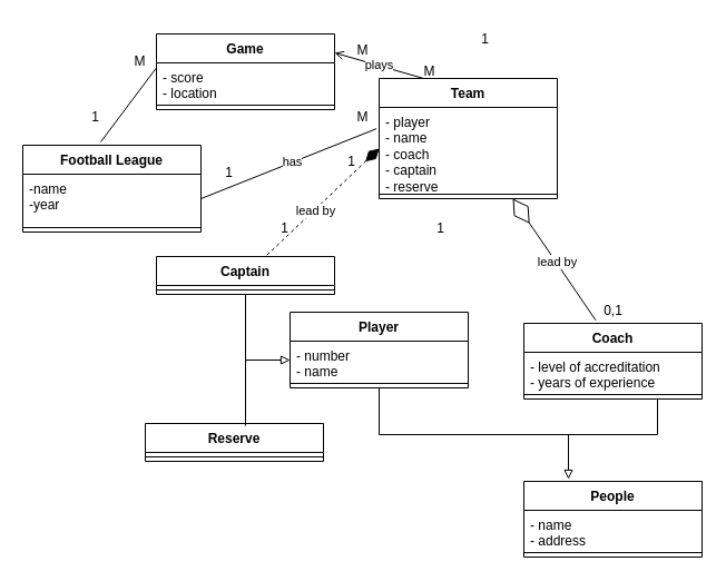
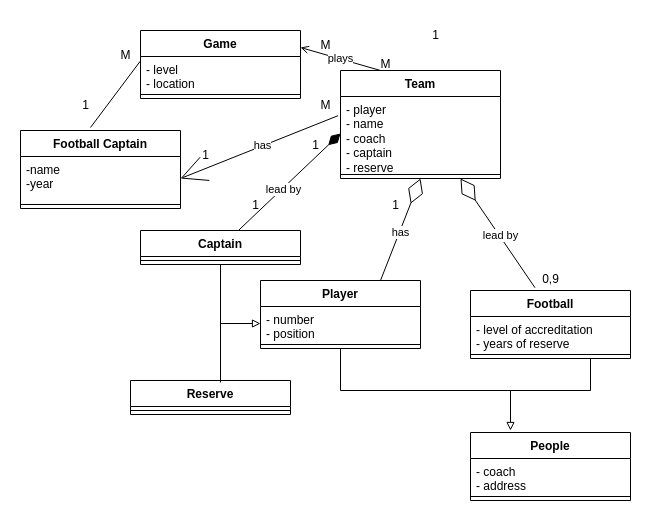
  <mxCell id="0" />
  <mxCell id="1" parent="0" />
- <mxCell id="2" value="Football League" style="swimlane;fontStyle=1;align=center;verticalAlign=top;childLayout=stackLayout;horizontal=1;startSize=26;horizontalStack=0;resizeParent=1;resizeParentMax=0;resizeLast=0;collapsible=1;marginBottom=0;whiteSpace=wrap;html=1;" parent="1" vertex="1"><mxGeometry x="20" y="130" width="160" height="78" as="geometry" /></mxCell>
+ <mxCell id="2" value="Football Captain" style="swimlane;fontStyle=1;align=center;verticalAlign=top;childLayout=stackLayout;horizontal=1;startSize=26;horizontalStack=0;resizeParent=1;resizeParentMax=0;resizeLast=0;collapsible=1;marginBottom=0;whiteSpace=wrap;html=1;" parent="1" vertex="1"><mxGeometry x="20" y="130" width="160" height="78" as="geometry" /></mxCell>
  <mxCell id="3" value="-name&lt;div&gt;-year&lt;/div&gt;" style="text;strokeColor=none;fillColor=none;align=left;verticalAlign=top;spacingLeft=4;spacingRight=4;overflow=hidden;rotatable=0;points=[[0,0.5],[1,0.5]];portConstraint=eastwest;whiteSpace=wrap;html=1;" parent="2" vertex="1"><mxGeometry y="26" width="160" height="44" as="geometry" /></mxCell>
  <mxCell id="4" value="" style="line;strokeWidth=1;fillColor=none;align=left;verticalAlign=middle;spacingTop=-1;spacingLeft=3;spacingRight=3;rotatable=0;labelPosition=right;points=[];portConstraint=eastwest;strokeColor=inherit;" parent="2" vertex="1"><mxGeometry y="70" width="160" height="8" as="geometry" /></mxCell>
  <mxCell id="5" value="Team" style="swimlane;fontStyle=1;align=center;verticalAlign=top;childLayout=stackLayout;horizontal=1;startSize=26;horizontalStack=0;resizeParent=1;resizeParentMax=0;resizeLast=0;collapsible=1;marginBottom=0;whiteSpace=wrap;html=1;" parent="1" vertex="1"><mxGeometry x="340" y="70" width="160" height="108" as="geometry" /></mxCell>
  <mxCell id="6" value="- player&lt;div&gt;- name&lt;/div&gt;&lt;div&gt;- coach&lt;/div&gt;&lt;div&gt;- captain&lt;/div&gt;&lt;div&gt;- reserve&lt;/div&gt;" style="text;strokeColor=none;fillColor=none;align=left;verticalAlign=top;spacingLeft=4;spacingRight=4;overflow=hidden;rotatable=0;points=[[0,0.5],[1,0.5]];portConstraint=eastwest;whiteSpace=wrap;html=1;" parent="5" vertex="1"><mxGeometry y="26" width="160" height="74" as="geometry" /></mxCell>
  <mxCell id="7" value="" style="line;strokeWidth=1;fillColor=none;align=left;verticalAlign=middle;spacingTop=-1;spacingLeft=3;spacingRight=3;rotatable=0;labelPosition=right;points=[];portConstraint=eastwest;strokeColor=inherit;" parent="5" vertex="1"><mxGeometry y="100" width="160" height="8" as="geometry" /></mxCell>
  <mxCell id="8" value="Player" style="swimlane;fontStyle=1;align=center;verticalAlign=top;childLayout=stackLayout;horizontal=1;startSize=26;horizontalStack=0;resizeParent=1;resizeParentMax=0;resizeLast=0;collapsible=1;marginBottom=0;whiteSpace=wrap;html=1;" parent="1" vertex="1"><mxGeometry x="260" y="280" width="160" height="68" as="geometry" /></mxCell>
- <mxCell id="9" value="- number&lt;div&gt;- name&lt;/div&gt;" style="text;strokeColor=none;fillColor=none;align=left;verticalAlign=top;spacingLeft=4;spacingRight=4;overflow=hidden;rotatable=0;points=[[0,0.5],[1,0.5]];portConstraint=eastwest;whiteSpace=wrap;html=1;" parent="8" vertex="1"><mxGeometry y="26" width="160" height="34" as="geometry" /></mxCell>
+ <mxCell id="9" value="- number&lt;div&gt;- position&lt;/div&gt;" style="text;strokeColor=none;fillColor=none;align=left;verticalAlign=top;spacingLeft=4;spacingRight=4;overflow=hidden;rotatable=0;points=[[0,0.5],[1,0.5]];portConstraint=eastwest;whiteSpace=wrap;html=1;" parent="8" vertex="1"><mxGeometry y="26" width="160" height="34" as="geometry" /></mxCell>
  <mxCell id="10" value="" style="line;strokeWidth=1;fillColor=none;align=left;verticalAlign=middle;spacingTop=-1;spacingLeft=3;spacingRight=3;rotatable=0;labelPosition=right;points=[];portConstraint=eastwest;strokeColor=inherit;" parent="8" vertex="1"><mxGeometry y="60" width="160" height="8" as="geometry" /></mxCell>
- <mxCell id="11" value="Coach" style="swimlane;fontStyle=1;align=center;verticalAlign=top;childLayout=stackLayout;horizontal=1;startSize=26;horizontalStack=0;resizeParent=1;resizeParentMax=0;resizeLast=0;collapsible=1;marginBottom=0;whiteSpace=wrap;html=1;" parent="1" vertex="1"><mxGeometry x="470" y="290" width="160" height="68" as="geometry" /></mxCell>
- <mxCell id="12" value="- level of accreditation&lt;div&gt;- years of experience&lt;/div&gt;" style="text;strokeColor=none;fillColor=none;align=left;verticalAlign=top;spacingLeft=4;spacingRight=4;overflow=hidden;rotatable=0;points=[[0,0.5],[1,0.5]];portConstraint=eastwest;whiteSpace=wrap;html=1;" parent="11" vertex="1"><mxGeometry y="26" width="160" height="34" as="geometry" /></mxCell>
+ <mxCell id="11" value="Football" style="swimlane;fontStyle=1;align=center;verticalAlign=top;childLayout=stackLayout;horizontal=1;startSize=26;horizontalStack=0;resizeParent=1;resizeParentMax=0;resizeLast=0;collapsible=1;marginBottom=0;whiteSpace=wrap;html=1;" parent="1" vertex="1"><mxGeometry x="470" y="290" width="160" height="68" as="geometry" /></mxCell>
+ <mxCell id="12" value="- level of accreditation&lt;div&gt;- years of reserve&lt;/div&gt;" style="text;strokeColor=none;fillColor=none;align=left;verticalAlign=top;spacingLeft=4;spacingRight=4;overflow=hidden;rotatable=0;points=[[0,0.5],[1,0.5]];portConstraint=eastwest;whiteSpace=wrap;html=1;" parent="11" vertex="1"><mxGeometry y="26" width="160" height="34" as="geometry" /></mxCell>
  <mxCell id="13" value="" style="line;strokeWidth=1;fillColor=none;align=left;verticalAlign=middle;spacingTop=-1;spacingLeft=3;spacingRight=3;rotatable=0;labelPosition=right;points=[];portConstraint=eastwest;strokeColor=inherit;" parent="11" vertex="1"><mxGeometry y="60" width="160" height="8" as="geometry" /></mxCell>
  <mxCell id="14" value="Game" style="swimlane;fontStyle=1;align=center;verticalAlign=top;childLayout=stackLayout;horizontal=1;startSize=26;horizontalStack=0;resizeParent=1;resizeParentMax=0;resizeLast=0;collapsible=1;marginBottom=0;whiteSpace=wrap;html=1;" parent="1" vertex="1"><mxGeometry x="140" y="30" width="160" height="68" as="geometry" /></mxCell>
- <mxCell id="15" value="- score&lt;div&gt;- location&lt;/div&gt;" style="text;strokeColor=none;fillColor=none;align=left;verticalAlign=top;spacingLeft=4;spacingRight=4;overflow=hidden;rotatable=0;points=[[0,0.5],[1,0.5]];portConstraint=eastwest;whiteSpace=wrap;html=1;" parent="14" vertex="1"><mxGeometry y="26" width="160" height="34" as="geometry" /></mxCell>
+ <mxCell id="15" value="- level&lt;div&gt;- location&lt;/div&gt;" style="text;strokeColor=none;fillColor=none;align=left;verticalAlign=top;spacingLeft=4;spacingRight=4;overflow=hidden;rotatable=0;points=[[0,0.5],[1,0.5]];portConstraint=eastwest;whiteSpace=wrap;html=1;" parent="14" vertex="1"><mxGeometry y="26" width="160" height="34" as="geometry" /></mxCell>
  <mxCell id="16" value="" style="line;strokeWidth=1;fillColor=none;align=left;verticalAlign=middle;spacingTop=-1;spacingLeft=3;spacingRight=3;rotatable=0;labelPosition=right;points=[];portConstraint=eastwest;strokeColor=inherit;" parent="14" vertex="1"><mxGeometry y="60" width="160" height="8" as="geometry" /></mxCell>
  <mxCell id="17" value="People" style="swimlane;fontStyle=1;align=center;verticalAlign=top;childLayout=stackLayout;horizontal=1;startSize=26;horizontalStack=0;resizeParent=1;resizeParentMax=0;resizeLast=0;collapsible=1;marginBottom=0;whiteSpace=wrap;html=1;" parent="1" vertex="1"><mxGeometry x="470" y="432" width="160" height="68" as="geometry" /></mxCell>
- <mxCell id="18" value="- name&lt;div&gt;- address&lt;/div&gt;" style="text;strokeColor=none;fillColor=none;align=left;verticalAlign=top;spacingLeft=4;spacingRight=4;overflow=hidden;rotatable=0;points=[[0,0.5],[1,0.5]];portConstraint=eastwest;whiteSpace=wrap;html=1;" parent="17" vertex="1"><mxGeometry y="26" width="160" height="34" as="geometry" /></mxCell>
+ <mxCell id="18" value="- coach&lt;div&gt;- address&lt;/div&gt;" style="text;strokeColor=none;fillColor=none;align=left;verticalAlign=top;spacingLeft=4;spacingRight=4;overflow=hidden;rotatable=0;points=[[0,0.5],[1,0.5]];portConstraint=eastwest;whiteSpace=wrap;html=1;" parent="17" vertex="1"><mxGeometry y="26" width="160" height="34" as="geometry" /></mxCell>
  <mxCell id="19" value="" style="line;strokeWidth=1;fillColor=none;align=left;verticalAlign=middle;spacingTop=-1;spacingLeft=3;spacingRight=3;rotatable=0;labelPosition=right;points=[];portConstraint=eastwest;strokeColor=inherit;" parent="17" vertex="1"><mxGeometry y="60" width="160" height="8" as="geometry" /></mxCell>
  <mxCell id="20" value="Captain" style="swimlane;fontStyle=1;align=center;verticalAlign=top;childLayout=stackLayout;horizontal=1;startSize=26;horizontalStack=0;resizeParent=1;resizeParentMax=0;resizeLast=0;collapsible=1;marginBottom=0;whiteSpace=wrap;html=1;" parent="1" vertex="1"><mxGeometry x="140" y="230" width="160" height="34" as="geometry" /></mxCell>
  <mxCell id="21" value="" style="line;strokeWidth=1;fillColor=none;align=left;verticalAlign=middle;spacingTop=-1;spacingLeft=3;spacingRight=3;rotatable=0;labelPosition=right;points=[];portConstraint=eastwest;strokeColor=inherit;" parent="20" vertex="1"><mxGeometry y="26" width="160" height="8" as="geometry" /></mxCell>
  <mxCell id="22" value="Reserve" style="swimlane;fontStyle=1;align=center;verticalAlign=top;childLayout=stackLayout;horizontal=1;startSize=26;horizontalStack=0;resizeParent=1;resizeParentMax=0;resizeLast=0;collapsible=1;marginBottom=0;whiteSpace=wrap;html=1;" parent="1" vertex="1"><mxGeometry x="130" y="380" width="160" height="34" as="geometry" /></mxCell>
  <mxCell id="23" value="" style="line;strokeWidth=1;fillColor=none;align=left;verticalAlign=middle;spacingTop=-1;spacingLeft=3;spacingRight=3;rotatable=0;labelPosition=right;points=[];portConstraint=eastwest;strokeColor=inherit;" parent="22" vertex="1"><mxGeometry y="26" width="160" height="8" as="geometry" /></mxCell>
  <mxCell id="24" value="" style="endArrow=block;html=1;rounded=0;entryX=0;entryY=0.5;entryDx=0;entryDy=0;endFill=0;" parent="1" target="9" edge="1"><mxGeometry width="50" height="50" relative="1" as="geometry"><mxPoint x="220" y="323" as="sourcePoint" /><mxPoint x="250" y="320" as="targetPoint" /></mxGeometry></mxCell>
  <mxCell id="25" value="" style="endArrow=none;html=1;rounded=0;entryX=0.5;entryY=1;entryDx=0;entryDy=0;" parent="1" target="20" edge="1"><mxGeometry width="50" height="50" relative="1" as="geometry"><mxPoint x="220" y="382" as="sourcePoint" /><mxPoint x="230" y="300" as="targetPoint" /></mxGeometry></mxCell>
- <mxCell id="26" value="" style="endArrow=none;html=1;endSize=12;startArrow=diamondThin;startSize=14;startFill=1;align=left;verticalAlign=bottom;rounded=0;exitX=0;exitY=0.5;exitDx=0;exitDy=0;endFill=0;dashed=1;" parent="1" source="6" target="20" edge="1"><mxGeometry x="-1" y="3" relative="1" as="geometry"><mxPoint x="200" y="180" as="sourcePoint" /><mxPoint x="360" y="180" as="targetPoint" /></mxGeometry></mxCell>
+ <mxCell id="26" value="" style="endArrow=none;html=1;endSize=12;startArrow=diamondThin;startSize=14;startFill=1;align=left;verticalAlign=bottom;rounded=0;exitX=0;exitY=0.5;exitDx=0;exitDy=0;endFill=0;" parent="1" source="6" target="20" edge="1"><mxGeometry x="-1" y="3" relative="1" as="geometry"><mxPoint x="200" y="180" as="sourcePoint" /><mxPoint x="360" y="180" as="targetPoint" /></mxGeometry></mxCell>
  <mxCell id="27" value="lead by" style="edgeLabel;html=1;align=center;verticalAlign=middle;resizable=0;points=[];" parent="26" vertex="1" connectable="0"><mxGeometry x="0.135" relative="1" as="geometry"><mxPoint as="offset" /></mxGeometry></mxCell>
  <mxCell id="28" value="1" style="text;html=1;align=center;verticalAlign=middle;resizable=0;points=[];autosize=1;strokeColor=none;fillColor=none;" parent="1" vertex="1"><mxGeometry x="300" y="130" width="30" height="30" as="geometry" /></mxCell>
  <mxCell id="29" value="1" style="text;html=1;align=center;verticalAlign=middle;resizable=0;points=[];autosize=1;strokeColor=none;fillColor=none;" parent="1" vertex="1"><mxGeometry x="240" y="190" width="30" height="30" as="geometry" /></mxCell>
  <mxCell id="30" value="" style="endArrow=block;html=1;rounded=0;endFill=0;" parent="1" edge="1"><mxGeometry width="50" height="50" relative="1" as="geometry"><mxPoint x="510" y="390" as="sourcePoint" /><mxPoint x="510" y="430" as="targetPoint" /></mxGeometry></mxCell>
  <mxCell id="31" value="" style="endArrow=none;html=1;rounded=0;" parent="1" edge="1"><mxGeometry width="50" height="50" relative="1" as="geometry"><mxPoint x="340" y="390" as="sourcePoint" /><mxPoint x="590" y="390" as="targetPoint" /></mxGeometry></mxCell>
  <mxCell id="32" value="" style="endArrow=none;html=1;rounded=0;entryX=0.5;entryY=1;entryDx=0;entryDy=0;" parent="1" target="8" edge="1"><mxGeometry width="50" height="50" relative="1" as="geometry"><mxPoint x="340" y="390" as="sourcePoint" /><mxPoint x="340" y="460" as="targetPoint" /></mxGeometry></mxCell>
  <mxCell id="33" value="" style="endArrow=none;html=1;rounded=0;entryX=0.75;entryY=1;entryDx=0;entryDy=0;" parent="1" target="11" edge="1"><mxGeometry width="50" height="50" relative="1" as="geometry"><mxPoint x="590" y="390" as="sourcePoint" /><mxPoint x="580" y="360" as="targetPoint" /></mxGeometry></mxCell>
  <mxCell id="34" value="1" style="text;html=1;align=center;verticalAlign=middle;resizable=0;points=[];autosize=1;strokeColor=none;fillColor=none;" parent="1" vertex="1"><mxGeometry x="420" y="20" width="30" height="30" as="geometry" /></mxCell>
+ <mxCell id="35" value="" style="endArrow=diamondThin;endFill=0;endSize=24;html=1;rounded=0;entryX=0.5;entryY=1;entryDx=0;entryDy=0;exitX=0.75;exitY=0;exitDx=0;exitDy=0;" parent="1" source="8" target="5" edge="1"><mxGeometry width="160" relative="1" as="geometry"><mxPoint x="370" y="230" as="sourcePoint" /><mxPoint x="530" y="230" as="targetPoint" /></mxGeometry></mxCell>
+ <mxCell id="36" value="has" style="edgeLabel;html=1;align=center;verticalAlign=middle;resizable=0;points=[];" parent="35" vertex="1" connectable="0"><mxGeometry x="-0.045" y="-1" relative="1" as="geometry"><mxPoint as="offset" /></mxGeometry></mxCell>
  <mxCell id="37" value="1" style="text;html=1;align=center;verticalAlign=middle;resizable=0;points=[];autosize=1;strokeColor=none;fillColor=none;" parent="1" vertex="1"><mxGeometry x="380" y="190" width="30" height="30" as="geometry" /></mxCell>
  <mxCell id="38" value="" style="endArrow=diamondThin;endFill=0;endSize=24;html=1;rounded=0;entryX=0.75;entryY=1;entryDx=0;entryDy=0;exitX=0.403;exitY=-0.041;exitDx=0;exitDy=0;exitPerimeter=0;" parent="1" source="11" target="5" edge="1"><mxGeometry width="160" relative="1" as="geometry"><mxPoint x="520" y="280" as="sourcePoint" /><mxPoint x="430" y="188" as="targetPoint" /></mxGeometry></mxCell>
  <mxCell id="39" value="lead by" style="edgeLabel;html=1;align=center;verticalAlign=middle;resizable=0;points=[];" parent="38" vertex="1" connectable="0"><mxGeometry x="-0.045" y="-1" relative="1" as="geometry"><mxPoint as="offset" /></mxGeometry></mxCell>
- <mxCell id="40" value="0,1" style="text;html=1;align=center;verticalAlign=middle;resizable=0;points=[];autosize=1;strokeColor=none;fillColor=none;" parent="1" vertex="1"><mxGeometry x="530" y="264" width="40" height="30" as="geometry" /></mxCell>
- <mxCell id="41" value="" style="endArrow=none;endFill=0;endSize=24;html=1;rounded=0;entryX=1;entryY=0.5;entryDx=0;entryDy=0;exitX=-0.015;exitY=0.259;exitDx=0;exitDy=0;exitPerimeter=0;" parent="1" source="6" target="3" edge="1"><mxGeometry width="160" relative="1" as="geometry"><mxPoint x="390" y="290" as="sourcePoint" /><mxPoint x="430" y="188" as="targetPoint" /></mxGeometry></mxCell>
+ <mxCell id="40" value="0,9" style="text;html=1;align=center;verticalAlign=middle;resizable=0;points=[];autosize=1;strokeColor=none;fillColor=none;" parent="1" vertex="1"><mxGeometry x="530" y="264" width="40" height="30" as="geometry" /></mxCell>
+ <mxCell id="41" value="" style="endArrow=open;endFill=0;endSize=24;html=1;rounded=0;entryX=1;entryY=0.5;entryDx=0;entryDy=0;exitX=-0.015;exitY=0.259;exitDx=0;exitDy=0;exitPerimeter=0;" parent="1" source="6" target="3" edge="1"><mxGeometry width="160" relative="1" as="geometry"><mxPoint x="390" y="290" as="sourcePoint" /><mxPoint x="430" y="188" as="targetPoint" /></mxGeometry></mxCell>
  <mxCell id="42" value="has" style="edgeLabel;html=1;align=center;verticalAlign=middle;resizable=0;points=[];" parent="41" vertex="1" connectable="0"><mxGeometry x="-0.045" y="-1" relative="1" as="geometry"><mxPoint as="offset" /></mxGeometry></mxCell>
  <mxCell id="43" value="1" style="text;html=1;align=center;verticalAlign=middle;resizable=0;points=[];autosize=1;strokeColor=none;fillColor=none;" parent="1" vertex="1"><mxGeometry x="190" y="140" width="30" height="30" as="geometry" /></mxCell>
  <mxCell id="44" value="M" style="text;html=1;align=center;verticalAlign=middle;resizable=0;points=[];autosize=1;strokeColor=none;fillColor=none;" parent="1" vertex="1"><mxGeometry x="310" y="90" width="30" height="30" as="geometry" /></mxCell>
  <mxCell id="45" value="" style="endArrow=none;endFill=0;endSize=24;html=1;rounded=0;exitX=-0.002;exitY=0.141;exitDx=0;exitDy=0;exitPerimeter=0;" parent="1" source="15" edge="1"><mxGeometry width="160" relative="1" as="geometry"><mxPoint x="-20" y="70" as="sourcePoint" /><mxPoint x="90" y="127" as="targetPoint" /></mxGeometry></mxCell>
  <mxCell id="46" value="1" style="text;html=1;align=center;verticalAlign=middle;resizable=0;points=[];autosize=1;strokeColor=none;fillColor=none;" parent="1" vertex="1"><mxGeometry x="70" y="90" width="30" height="30" as="geometry" /></mxCell>
  <mxCell id="47" value="M" style="text;html=1;align=center;verticalAlign=middle;resizable=0;points=[];autosize=1;strokeColor=none;fillColor=none;" parent="1" vertex="1"><mxGeometry x="110" y="40" width="30" height="30" as="geometry" /></mxCell>
  <mxCell id="48" value="plays" style="endArrow=open;html=1;rounded=0;exitX=0.25;exitY=0;exitDx=0;exitDy=0;entryX=1;entryY=0.25;entryDx=0;entryDy=0;endFill=0;" parent="1" source="5" target="14" edge="1"><mxGeometry width="50" height="50" relative="1" as="geometry"><mxPoint x="320" y="60" as="sourcePoint" /><mxPoint x="370" y="10" as="targetPoint" /></mxGeometry></mxCell>
  <mxCell id="49" value="M" style="text;html=1;align=center;verticalAlign=middle;resizable=0;points=[];autosize=1;strokeColor=none;fillColor=none;" parent="1" vertex="1"><mxGeometry x="370" y="49" width="30" height="30" as="geometry" /></mxCell>
  <mxCell id="50" value="M" style="text;html=1;align=center;verticalAlign=middle;resizable=0;points=[];autosize=1;strokeColor=none;fillColor=none;" parent="1" vertex="1"><mxGeometry x="310" y="30" width="30" height="30" as="geometry" /></mxCell>
